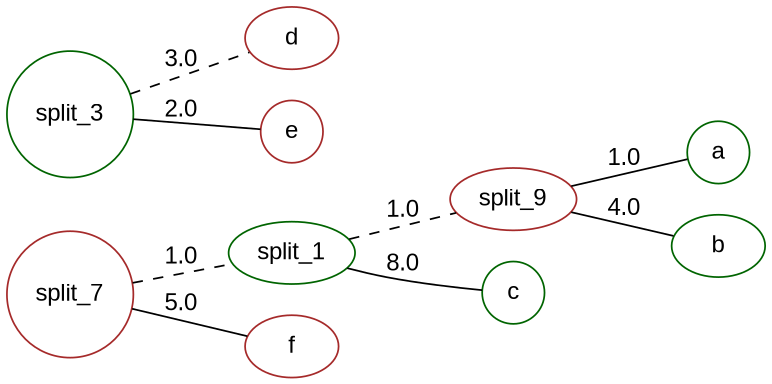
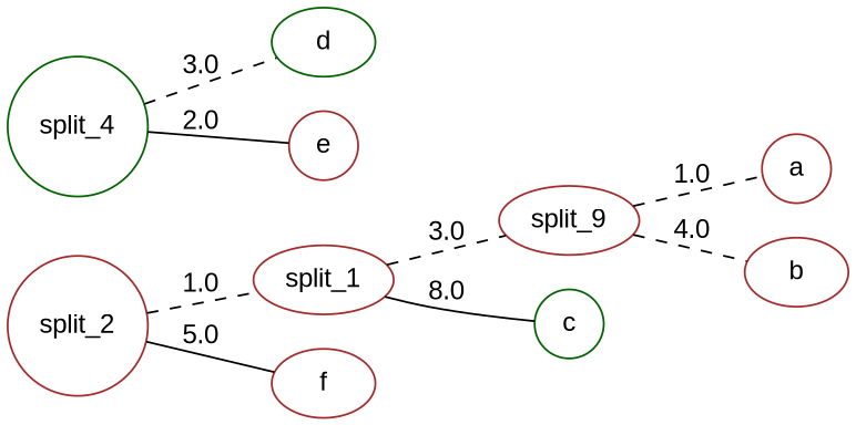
  graph {
    fontname="Liberation Sans"
    rankdir=LR
    node [color=brown fontname="Liberation Sans" shape=ellipse]
    edge [fontname="Liberation Sans" style=solid]
    n1 [label=split_9]
-   a [color=darkgreen shape=circle]
-   b [color=darkgreen]
-   split_1 [color=darkgreen]
+   a [shape=circle]
+   b
+   split_1
    c [color=darkgreen shape=circle]
-   split_2 [shape=circle label=split_7]
+   split_2 [shape=circle]
    f
-   split_3 [color=darkgreen shape=circle]
-   d
+   split_3 [color=darkgreen shape=circle label=split_4]
+   d [color=darkgreen]
    e [shape=circle]
-   n1 -- a [label=1.0]
-   n1 -- b [label=4.0]
-   split_1 -- n1 [label=1.0 style=dashed]
+   n1 -- a [label=1.0 style=dashed]
+   n1 -- b [label=4.0 style=dashed]
+   split_1 -- n1 [label=3.0 style=dashed]
    split_1 -- c [label=8.0]
    split_2 -- split_1 [label=1.0 style=dashed]
    split_2 -- f [label=5.0]
    split_3 -- d [label=3.0 style=dashed]
    split_3 -- e [label=2.0]
  }
